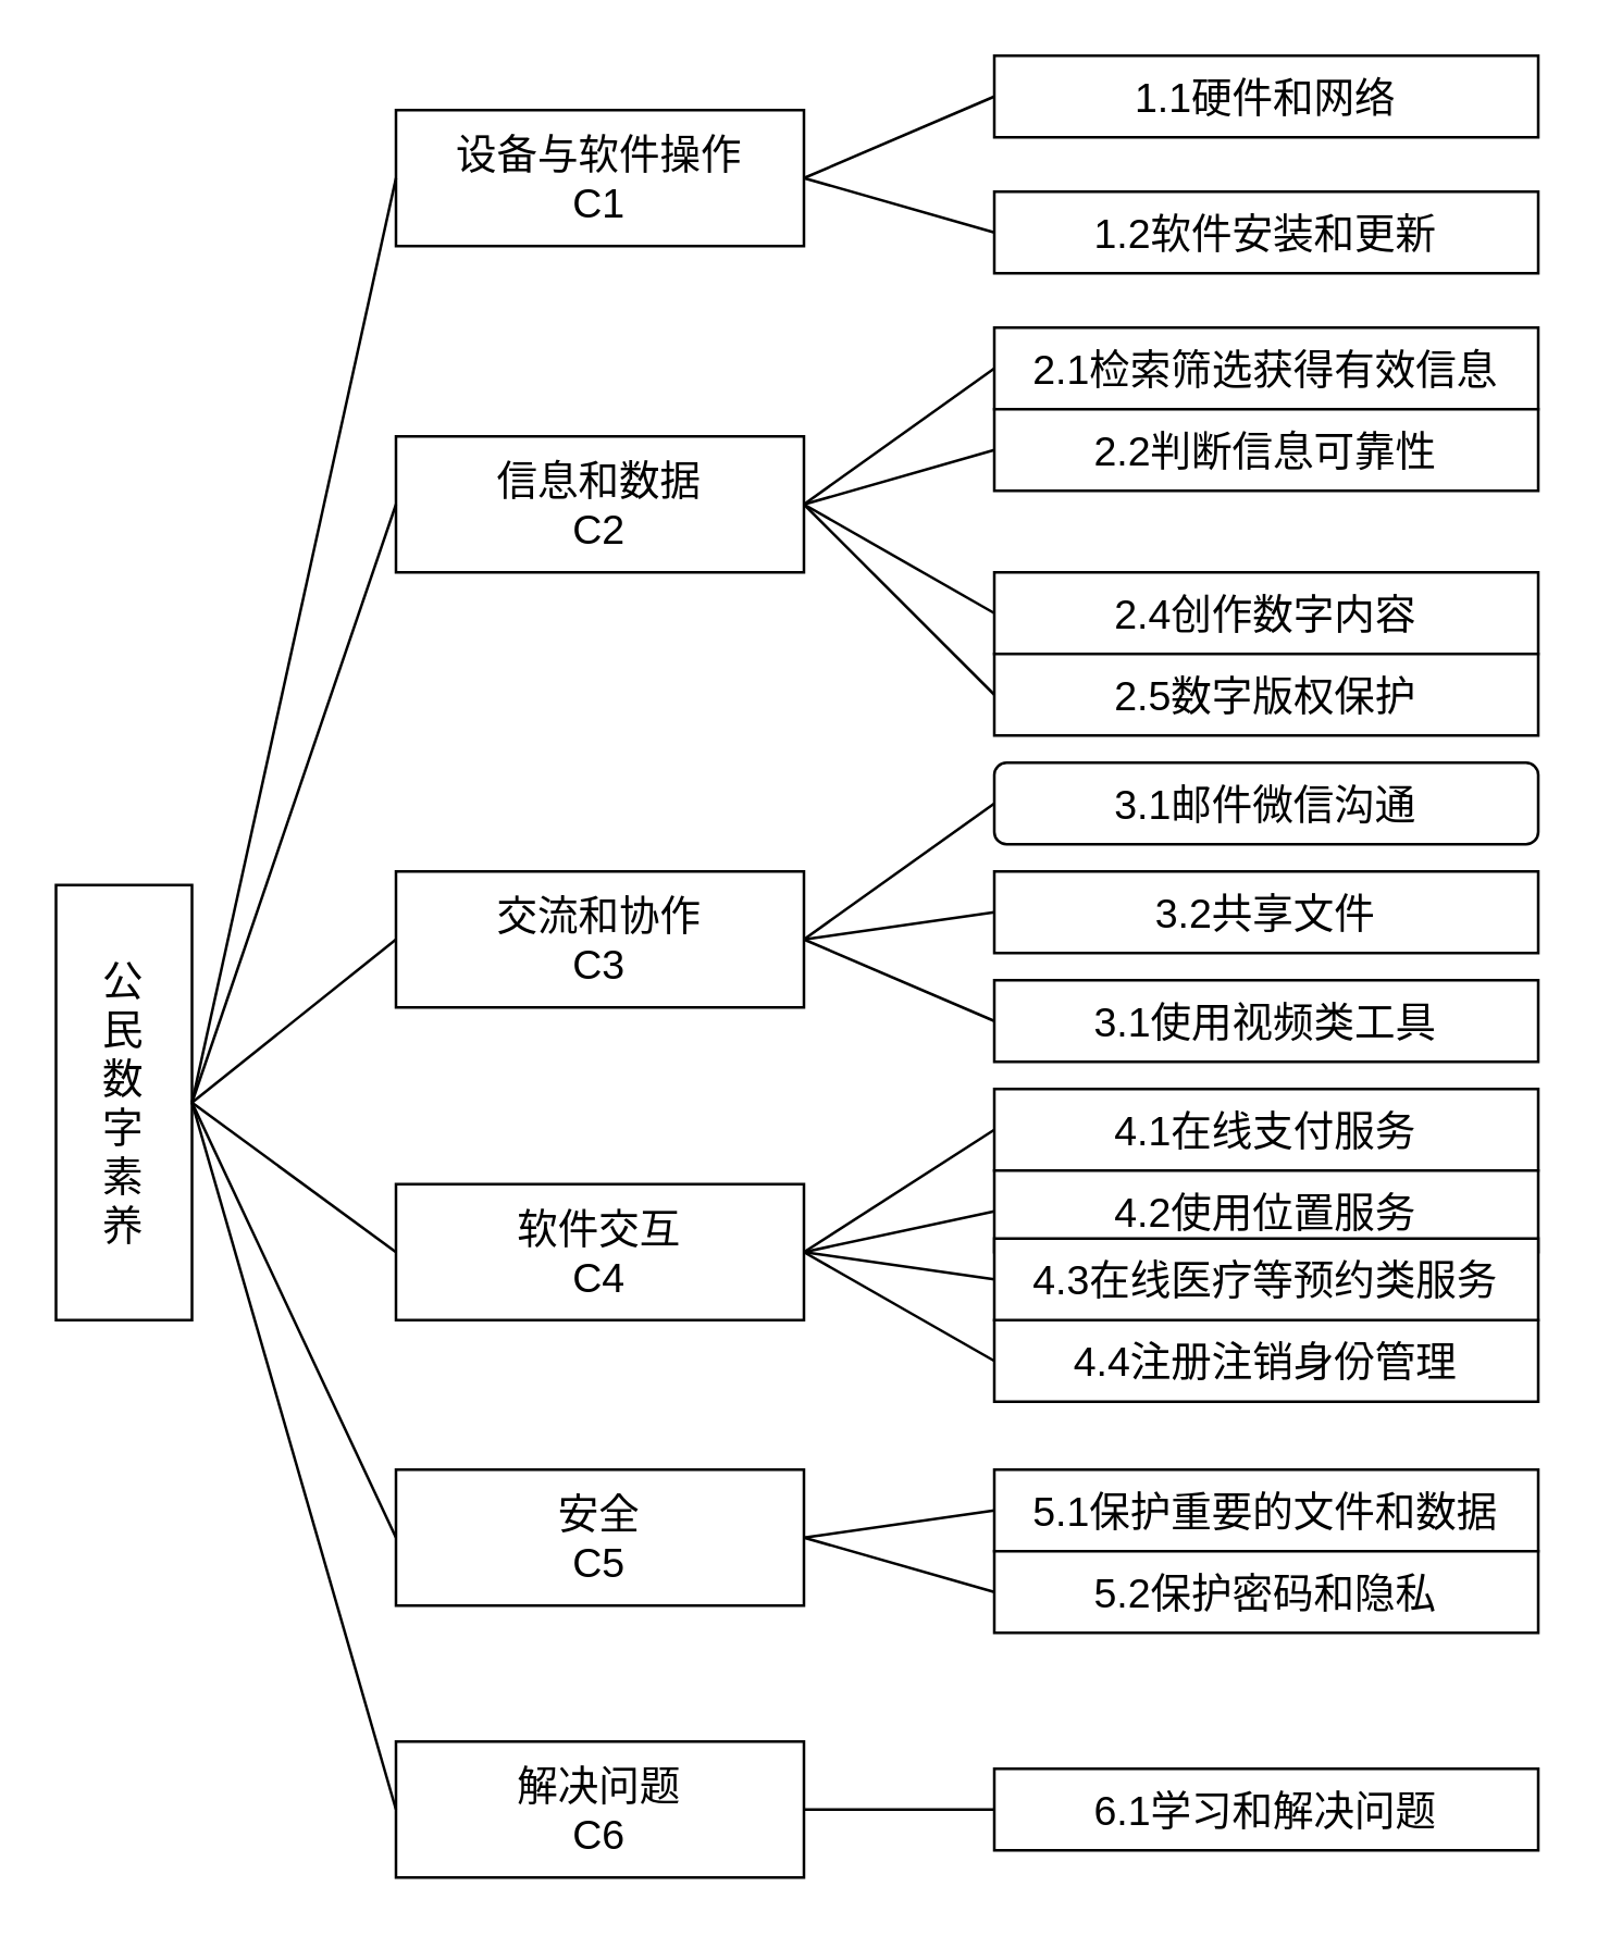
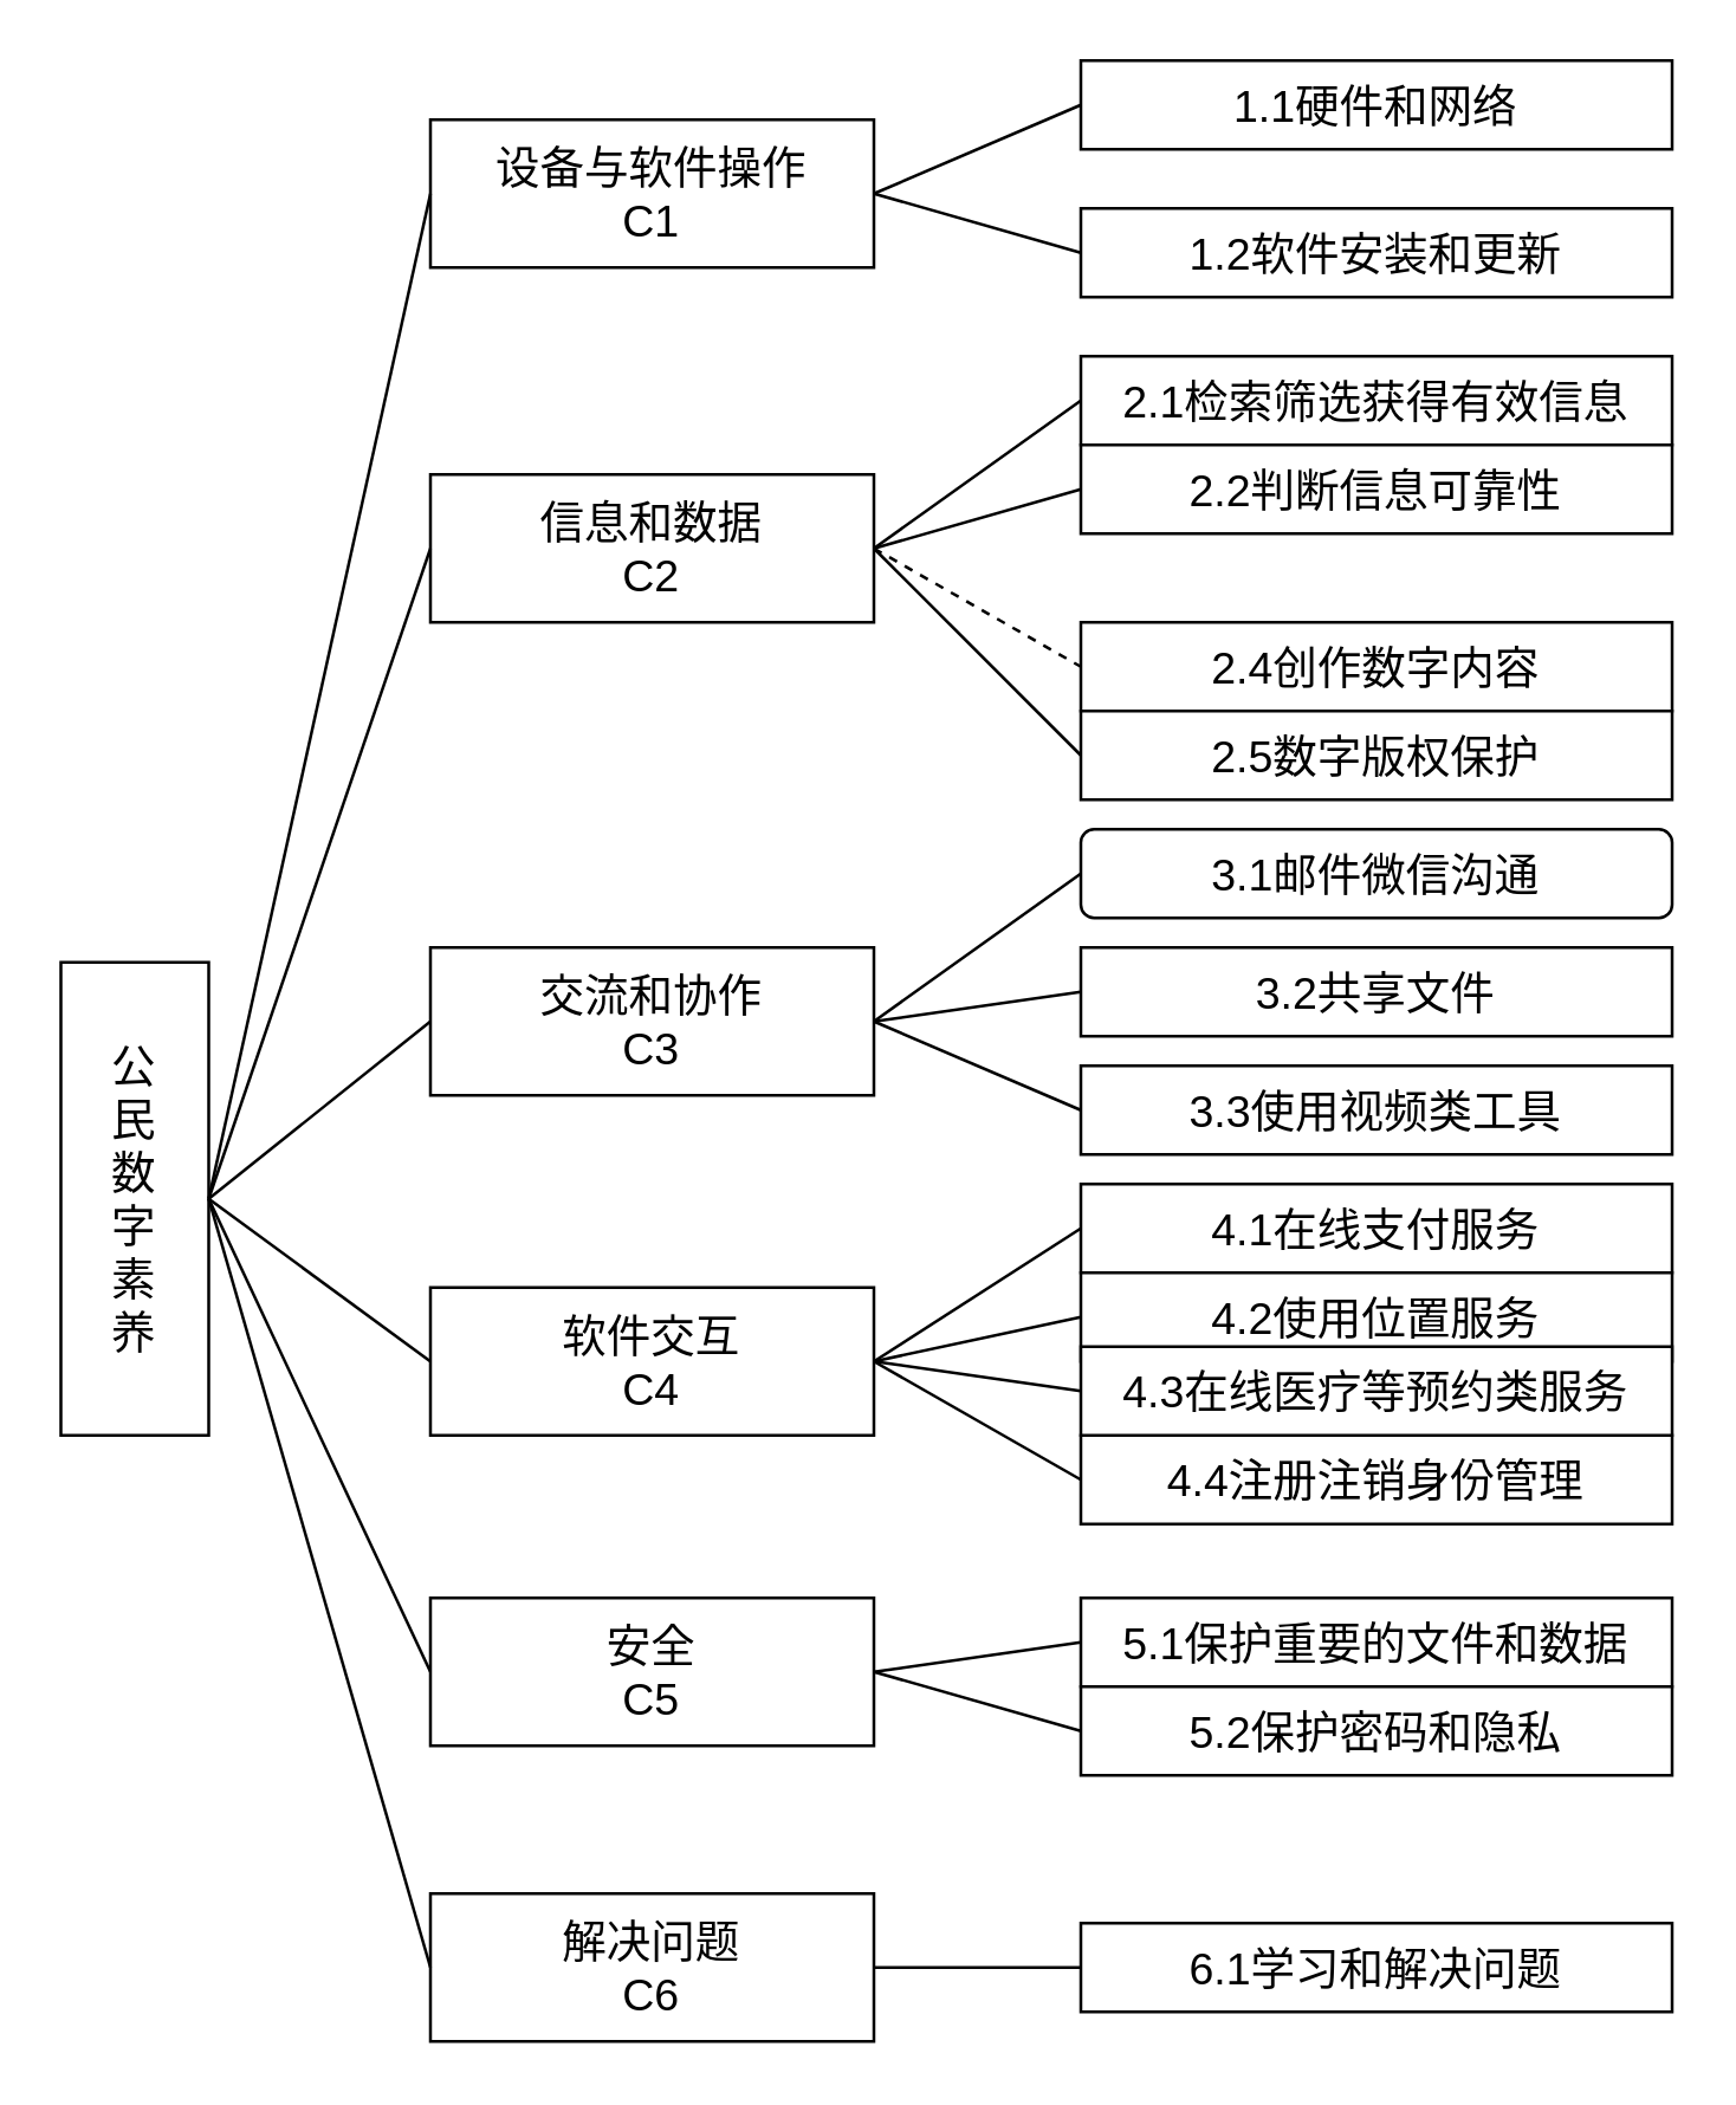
  <mxCell id="0" />
  <mxCell id="1" parent="0" />
  <mxCell id="2" value="公&lt;br style=&quot;font-size: 15px;&quot;&gt;民&lt;br style=&quot;font-size: 15px;&quot;&gt;数&lt;br style=&quot;font-size: 15px;&quot;&gt;字&lt;br style=&quot;font-size: 15px;&quot;&gt;素&lt;br style=&quot;font-size: 15px;&quot;&gt;养" style="rounded=0;whiteSpace=wrap;html=1;verticalAlign=middle;fontSize=15;" parent="1" vertex="1"><mxGeometry x="20" y="325" width="50" height="160" as="geometry" /></mxCell>
  <mxCell id="3" value="设备与软件操作&lt;br&gt;C1" style="rounded=0;whiteSpace=wrap;html=1;fontSize=15;" parent="1" vertex="1"><mxGeometry x="145" y="40" width="150" height="50" as="geometry" /></mxCell>
  <mxCell id="4" value="信息和数据&lt;br&gt;C2" style="rounded=0;whiteSpace=wrap;html=1;fontSize=15;" parent="1" vertex="1"><mxGeometry x="145" y="160" width="150" height="50" as="geometry" /></mxCell>
  <mxCell id="5" value="交流和协作&lt;br&gt;C3" style="rounded=0;whiteSpace=wrap;html=1;fontSize=15;" parent="1" vertex="1"><mxGeometry x="145" y="320" width="150" height="50" as="geometry" /></mxCell>
  <mxCell id="6" value="软件交互&lt;br&gt;C4" style="rounded=0;whiteSpace=wrap;html=1;fontSize=15;" parent="1" vertex="1"><mxGeometry x="145" y="435" width="150" height="50" as="geometry" /></mxCell>
  <mxCell id="7" value="安全&lt;br&gt;C5" style="rounded=0;whiteSpace=wrap;html=1;fontSize=15;" parent="1" vertex="1"><mxGeometry x="145" y="540" width="150" height="50" as="geometry" /></mxCell>
  <mxCell id="8" value="解决问题&lt;br&gt;C6" style="rounded=0;whiteSpace=wrap;html=1;fontSize=15;" parent="1" vertex="1"><mxGeometry x="145" y="640" width="150" height="50" as="geometry" /></mxCell>
  <mxCell id="9" value="1.1硬件和网络" style="rounded=0;whiteSpace=wrap;html=1;fontSize=15;" parent="1" vertex="1"><mxGeometry x="365" y="20" width="200" height="30" as="geometry" /></mxCell>
  <mxCell id="10" value="1.2软件安装和更新" style="rounded=0;whiteSpace=wrap;html=1;fontSize=15;" parent="1" vertex="1"><mxGeometry x="365" y="70" width="200" height="30" as="geometry" /></mxCell>
  <mxCell id="11" value="2.1检索筛选获得有效信息" style="rounded=0;whiteSpace=wrap;html=1;fontSize=15;" parent="1" vertex="1"><mxGeometry x="365" y="120" width="200" height="30" as="geometry" /></mxCell>
  <mxCell id="12" value="2.2判断信息可靠性" style="rounded=0;whiteSpace=wrap;html=1;fontSize=15;" parent="1" vertex="1"><mxGeometry x="365" y="150" width="200" height="30" as="geometry" /></mxCell>
  <mxCell id="13" value="3.1邮件微信沟通" style="whiteSpace=wrap;html=1;fontSize=15;rounded=1;" parent="1" vertex="1"><mxGeometry x="365" y="280" width="200" height="30" as="geometry" /></mxCell>
  <mxCell id="14" value="2.4创作数字内容" style="rounded=0;whiteSpace=wrap;html=1;fontSize=15;" parent="1" vertex="1"><mxGeometry x="365" y="210" width="200" height="30" as="geometry" /></mxCell>
  <mxCell id="15" value="2.5数字版权保护" style="rounded=0;whiteSpace=wrap;html=1;fontSize=15;" parent="1" vertex="1"><mxGeometry x="365" y="240" width="200" height="30" as="geometry" /></mxCell>
  <mxCell id="16" value="5.1保护重要的文件和数据" style="rounded=0;whiteSpace=wrap;html=1;fontSize=15;" parent="1" vertex="1"><mxGeometry x="365" y="540" width="200" height="30" as="geometry" /></mxCell>
  <mxCell id="17" value="5.2保护密码和隐私" style="rounded=0;whiteSpace=wrap;html=1;fontSize=15;" parent="1" vertex="1"><mxGeometry x="365" y="570" width="200" height="30" as="geometry" /></mxCell>
  <mxCell id="18" value="6.1学习和解决问题" style="rounded=0;whiteSpace=wrap;html=1;fontSize=15;" parent="1" vertex="1"><mxGeometry x="365" y="650" width="200" height="30" as="geometry" /></mxCell>
  <mxCell id="19" value="" style="endArrow=none;html=1;rounded=0;fontSize=15;entryX=0;entryY=0.5;entryDx=0;entryDy=0;exitX=1;exitY=0.5;exitDx=0;exitDy=0;" parent="1" target="3" edge="1" source="2"><mxGeometry width="50" height="50" relative="1" as="geometry"><mxPoint x="75" y="340" as="sourcePoint" /><mxPoint x="115" y="190" as="targetPoint" /></mxGeometry></mxCell>
  <mxCell id="20" value="" style="endArrow=none;html=1;rounded=0;fontSize=15;entryX=0;entryY=0.5;entryDx=0;entryDy=0;exitX=1;exitY=0.5;exitDx=0;exitDy=0;" parent="1" source="2" target="4" edge="1"><mxGeometry width="50" height="50" relative="1" as="geometry"><mxPoint x="85" y="270" as="sourcePoint" /><mxPoint x="155" y="125" as="targetPoint" /></mxGeometry></mxCell>
  <mxCell id="21" value="" style="endArrow=none;html=1;rounded=0;fontSize=15;entryX=0;entryY=0.5;entryDx=0;entryDy=0;exitX=1;exitY=0.5;exitDx=0;exitDy=0;" parent="1" source="2" target="5" edge="1"><mxGeometry width="50" height="50" relative="1" as="geometry"><mxPoint x="45" y="525" as="sourcePoint" /><mxPoint x="115" y="380" as="targetPoint" /></mxGeometry></mxCell>
  <mxCell id="22" value="" style="endArrow=none;html=1;rounded=0;fontSize=15;entryX=0;entryY=0.5;entryDx=0;entryDy=0;exitX=1;exitY=0.5;exitDx=0;exitDy=0;" parent="1" source="2" target="6" edge="1"><mxGeometry width="50" height="50" relative="1" as="geometry"><mxPoint x="85" y="350" as="sourcePoint" /><mxPoint x="155" y="305" as="targetPoint" /></mxGeometry></mxCell>
  <mxCell id="23" value="" style="endArrow=none;html=1;rounded=0;fontSize=15;entryX=0;entryY=0.5;entryDx=0;entryDy=0;exitX=1;exitY=0.5;exitDx=0;exitDy=0;" parent="1" target="7" edge="1" source="2"><mxGeometry width="50" height="50" relative="1" as="geometry"><mxPoint x="85" y="410" as="sourcePoint" /><mxPoint x="165" y="315" as="targetPoint" /></mxGeometry></mxCell>
  <mxCell id="24" value="" style="endArrow=none;html=1;rounded=0;fontSize=15;entryX=0;entryY=0.5;entryDx=0;entryDy=0;exitX=1;exitY=0.5;exitDx=0;exitDy=0;" parent="1" target="8" edge="1" source="2"><mxGeometry width="50" height="50" relative="1" as="geometry"><mxPoint x="85" y="410" as="sourcePoint" /><mxPoint x="175" y="325" as="targetPoint" /></mxGeometry></mxCell>
  <mxCell id="25" value="3.2共享文件" style="rounded=0;whiteSpace=wrap;html=1;fontSize=15;" vertex="1" parent="1"><mxGeometry x="365" y="320" width="200" height="30" as="geometry" /></mxCell>
- <mxCell id="26" value="3.1使用视频类工具" style="rounded=0;whiteSpace=wrap;html=1;fontSize=15;" vertex="1" parent="1"><mxGeometry x="365" y="360" width="200" height="30" as="geometry" /></mxCell>
+ <mxCell id="26" value="3.3使用视频类工具" style="rounded=0;whiteSpace=wrap;html=1;fontSize=15;" vertex="1" parent="1"><mxGeometry x="365" y="360" width="200" height="30" as="geometry" /></mxCell>
  <mxCell id="27" value="4.1在线支付服务" style="rounded=0;whiteSpace=wrap;html=1;fontSize=15;" vertex="1" parent="1"><mxGeometry x="365" y="400" width="200" height="30" as="geometry" /></mxCell>
  <mxCell id="28" value="4.4注册注销身份管理" style="rounded=0;whiteSpace=wrap;html=1;fontSize=15;" vertex="1" parent="1"><mxGeometry x="365" y="485" width="200" height="30" as="geometry" /></mxCell>
  <mxCell id="29" value="4.2使用位置服务" style="rounded=0;whiteSpace=wrap;html=1;fontSize=15;" vertex="1" parent="1"><mxGeometry x="365" y="430" width="200" height="30" as="geometry" /></mxCell>
  <mxCell id="30" value="4.3在线医疗等预约类服务" style="rounded=0;whiteSpace=wrap;html=1;fontSize=15;" vertex="1" parent="1"><mxGeometry x="365" y="455" width="200" height="30" as="geometry" /></mxCell>
  <mxCell id="31" value="" style="endArrow=none;html=1;rounded=0;entryX=0;entryY=0.5;entryDx=0;entryDy=0;exitX=1;exitY=0.5;exitDx=0;exitDy=0;" edge="1" parent="1" source="3" target="9"><mxGeometry width="50" height="50" relative="1" as="geometry"><mxPoint x="285" y="310" as="sourcePoint" /><mxPoint x="335" y="260" as="targetPoint" /></mxGeometry></mxCell>
  <mxCell id="32" value="" style="endArrow=none;html=1;rounded=0;entryX=0;entryY=0.5;entryDx=0;entryDy=0;exitX=1;exitY=0.5;exitDx=0;exitDy=0;" edge="1" parent="1" source="3" target="10"><mxGeometry width="50" height="50" relative="1" as="geometry"><mxPoint x="305" y="85" as="sourcePoint" /><mxPoint x="365" y="35" as="targetPoint" /></mxGeometry></mxCell>
  <mxCell id="33" value="" style="endArrow=none;html=1;rounded=0;entryX=0;entryY=0.5;entryDx=0;entryDy=0;exitX=1;exitY=0.5;exitDx=0;exitDy=0;" edge="1" parent="1" source="4" target="11"><mxGeometry width="50" height="50" relative="1" as="geometry"><mxPoint x="315" y="95" as="sourcePoint" /><mxPoint x="375" y="45" as="targetPoint" /></mxGeometry></mxCell>
  <mxCell id="34" value="" style="endArrow=none;html=1;rounded=0;entryX=0;entryY=0.5;entryDx=0;entryDy=0;exitX=1;exitY=0.5;exitDx=0;exitDy=0;" edge="1" parent="1" source="4" target="12"><mxGeometry width="50" height="50" relative="1" as="geometry"><mxPoint x="325" y="105" as="sourcePoint" /><mxPoint x="385" y="55" as="targetPoint" /></mxGeometry></mxCell>
- <mxCell id="35" value="" style="endArrow=none;html=1;rounded=0;entryX=0;entryY=0.5;entryDx=0;entryDy=0;exitX=1;exitY=0.5;exitDx=0;exitDy=0;" edge="1" parent="1" source="4" target="14"><mxGeometry width="50" height="50" relative="1" as="geometry"><mxPoint x="345" y="125" as="sourcePoint" /><mxPoint x="405" y="75" as="targetPoint" /></mxGeometry></mxCell>
+ <mxCell id="35" value="" style="endArrow=none;html=1;rounded=0;entryX=0;entryY=0.5;entryDx=0;entryDy=0;exitX=1;exitY=0.5;exitDx=0;exitDy=0;dashed=1;" edge="1" parent="1" source="4" target="14"><mxGeometry width="50" height="50" relative="1" as="geometry"><mxPoint x="345" y="125" as="sourcePoint" /><mxPoint x="405" y="75" as="targetPoint" /></mxGeometry></mxCell>
  <mxCell id="36" value="" style="endArrow=none;html=1;rounded=0;entryX=0;entryY=0.5;entryDx=0;entryDy=0;exitX=1;exitY=0.5;exitDx=0;exitDy=0;" edge="1" parent="1" source="4" target="15"><mxGeometry width="50" height="50" relative="1" as="geometry"><mxPoint x="355" y="135" as="sourcePoint" /><mxPoint x="415" y="85" as="targetPoint" /></mxGeometry></mxCell>
  <mxCell id="37" value="" style="endArrow=none;html=1;rounded=0;entryX=0;entryY=0.5;entryDx=0;entryDy=0;exitX=1;exitY=0.5;exitDx=0;exitDy=0;" edge="1" parent="1" source="5" target="13"><mxGeometry width="50" height="50" relative="1" as="geometry"><mxPoint x="365" y="145" as="sourcePoint" /><mxPoint x="425" y="95" as="targetPoint" /></mxGeometry></mxCell>
  <mxCell id="38" value="" style="endArrow=none;html=1;rounded=0;entryX=0;entryY=0.5;entryDx=0;entryDy=0;exitX=1;exitY=0.5;exitDx=0;exitDy=0;" edge="1" parent="1" source="5" target="25"><mxGeometry width="50" height="50" relative="1" as="geometry"><mxPoint x="305" y="325" as="sourcePoint" /><mxPoint x="375" y="325" as="targetPoint" /></mxGeometry></mxCell>
  <mxCell id="39" value="" style="endArrow=none;html=1;rounded=0;entryX=0;entryY=0.5;entryDx=0;entryDy=0;exitX=1;exitY=0.5;exitDx=0;exitDy=0;" edge="1" parent="1" source="5" target="26"><mxGeometry width="50" height="50" relative="1" as="geometry"><mxPoint x="315" y="335" as="sourcePoint" /><mxPoint x="385" y="335" as="targetPoint" /></mxGeometry></mxCell>
  <mxCell id="40" value="" style="endArrow=none;html=1;rounded=0;entryX=0;entryY=0.5;entryDx=0;entryDy=0;exitX=1;exitY=0.5;exitDx=0;exitDy=0;" edge="1" parent="1" source="6" target="27"><mxGeometry width="50" height="50" relative="1" as="geometry"><mxPoint x="325" y="345" as="sourcePoint" /><mxPoint x="395" y="345" as="targetPoint" /></mxGeometry></mxCell>
  <mxCell id="41" value="" style="endArrow=none;html=1;rounded=0;entryX=0;entryY=0.5;entryDx=0;entryDy=0;exitX=1;exitY=0.5;exitDx=0;exitDy=0;" edge="1" parent="1" source="6" target="29"><mxGeometry width="50" height="50" relative="1" as="geometry"><mxPoint x="305" y="435" as="sourcePoint" /><mxPoint x="375" y="425" as="targetPoint" /></mxGeometry></mxCell>
  <mxCell id="42" value="" style="endArrow=none;html=1;rounded=0;entryX=0;entryY=0.5;entryDx=0;entryDy=0;exitX=1;exitY=0.5;exitDx=0;exitDy=0;" edge="1" parent="1" source="6" target="30"><mxGeometry width="50" height="50" relative="1" as="geometry"><mxPoint x="315" y="445" as="sourcePoint" /><mxPoint x="385" y="435" as="targetPoint" /></mxGeometry></mxCell>
  <mxCell id="43" value="" style="endArrow=none;html=1;rounded=0;entryX=0;entryY=0.5;entryDx=0;entryDy=0;exitX=1;exitY=0.5;exitDx=0;exitDy=0;" edge="1" parent="1" source="6" target="28"><mxGeometry width="50" height="50" relative="1" as="geometry"><mxPoint x="325" y="455" as="sourcePoint" /><mxPoint x="395" y="445" as="targetPoint" /></mxGeometry></mxCell>
  <mxCell id="44" value="" style="endArrow=none;html=1;rounded=0;entryX=0;entryY=0.5;entryDx=0;entryDy=0;exitX=1;exitY=0.5;exitDx=0;exitDy=0;" edge="1" parent="1" source="7" target="16"><mxGeometry width="50" height="50" relative="1" as="geometry"><mxPoint x="335" y="465" as="sourcePoint" /><mxPoint x="405" y="455" as="targetPoint" /></mxGeometry></mxCell>
  <mxCell id="45" value="" style="endArrow=none;html=1;rounded=0;entryX=0;entryY=0.5;entryDx=0;entryDy=0;exitX=1;exitY=0.5;exitDx=0;exitDy=0;" edge="1" parent="1" source="7" target="17"><mxGeometry width="50" height="50" relative="1" as="geometry"><mxPoint x="305" y="545" as="sourcePoint" /><mxPoint x="375" y="565" as="targetPoint" /></mxGeometry></mxCell>
  <mxCell id="46" value="" style="endArrow=none;html=1;rounded=0;entryX=0;entryY=0.5;entryDx=0;entryDy=0;exitX=1;exitY=0.5;exitDx=0;exitDy=0;" edge="1" parent="1" source="8" target="18"><mxGeometry width="50" height="50" relative="1" as="geometry"><mxPoint x="315" y="555" as="sourcePoint" /><mxPoint x="385" y="575" as="targetPoint" /></mxGeometry></mxCell>
